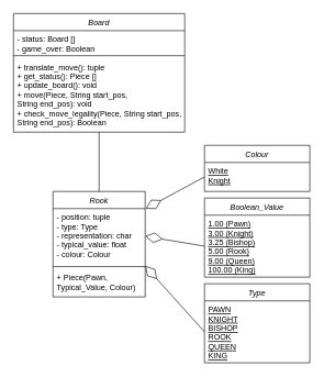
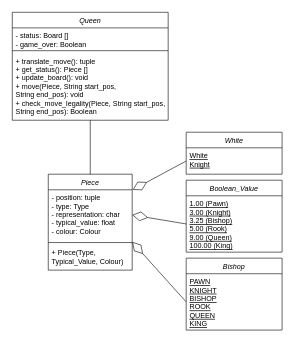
  <mxCell id="0" />
  <mxCell id="1" parent="0" />
- <mxCell id="2" value="Type" style="swimlane;fontStyle=2;align=center;verticalAlign=top;childLayout=stackLayout;horizontal=1;startSize=26;horizontalStack=0;resizeParent=1;resizeLast=0;collapsible=1;marginBottom=0;rounded=0;shadow=0;strokeWidth=1;" vertex="1" parent="1"><mxGeometry x="310" y="430" width="160" height="120" as="geometry"><mxRectangle x="230" y="140" width="160" height="26" as="alternateBounds" /></mxGeometry></mxCell>
+ <mxCell id="2" value="Bishop" style="swimlane;fontStyle=2;align=center;verticalAlign=top;childLayout=stackLayout;horizontal=1;startSize=26;horizontalStack=0;resizeParent=1;resizeLast=0;collapsible=1;marginBottom=0;rounded=0;shadow=0;strokeWidth=1;" vertex="1" parent="1"><mxGeometry x="310" y="430" width="160" height="120" as="geometry"><mxRectangle x="230" y="140" width="160" height="26" as="alternateBounds" /></mxGeometry></mxCell>
  <mxCell id="3" value="PAWN&#10;KNIGHT&#10;BISHOP&#10;ROOK&#10;QUEEN&#10;KING" style="text;align=left;verticalAlign=top;spacingLeft=4;spacingRight=4;overflow=hidden;rotatable=0;points=[[0,0.5],[1,0.5]];portConstraint=eastwest;fontStyle=4" vertex="1" parent="2"><mxGeometry y="26" width="160" height="94" as="geometry" /></mxCell>
- <mxCell id="4" value="Board" style="swimlane;fontStyle=2;align=center;verticalAlign=top;childLayout=stackLayout;horizontal=1;startSize=26;horizontalStack=0;resizeParent=1;resizeLast=0;collapsible=1;marginBottom=0;rounded=0;shadow=0;strokeWidth=1;" vertex="1" parent="1"><mxGeometry x="20" y="20" width="260" height="180" as="geometry"><mxRectangle x="230" y="140" width="160" height="26" as="alternateBounds" /></mxGeometry></mxCell>
+ <mxCell id="4" value="Queen" style="swimlane;fontStyle=2;align=center;verticalAlign=top;childLayout=stackLayout;horizontal=1;startSize=26;horizontalStack=0;resizeParent=1;resizeLast=0;collapsible=1;marginBottom=0;rounded=0;shadow=0;strokeWidth=1;" vertex="1" parent="1"><mxGeometry x="20" y="20" width="260" height="180" as="geometry"><mxRectangle x="230" y="140" width="160" height="26" as="alternateBounds" /></mxGeometry></mxCell>
  <mxCell id="5" value="- status: Board []&#10;- game_over: Boolean" style="text;align=left;verticalAlign=top;spacingLeft=4;spacingRight=4;overflow=hidden;rotatable=0;points=[[0,0.5],[1,0.5]];portConstraint=eastwest;" vertex="1" parent="4"><mxGeometry y="26" width="260" height="34" as="geometry" /></mxCell>
  <mxCell id="6" value="" style="line;html=1;strokeWidth=1;align=left;verticalAlign=middle;spacingTop=-1;spacingLeft=3;spacingRight=3;rotatable=0;labelPosition=right;points=[];portConstraint=eastwest;" vertex="1" parent="4"><mxGeometry y="60" width="260" height="8" as="geometry" /></mxCell>
  <mxCell id="7" value="+ translate_move(): tuple&#10;+ get_status(): Piece []&#10;+ update_board(): void&#10;+ move(Piece, String start_pos,&#10;String end_pos): void&#10;+ check_move_legality(Piece, String start_pos,&#10;String end_pos): Boolean" style="text;align=left;verticalAlign=top;spacingLeft=4;spacingRight=4;overflow=hidden;rotatable=0;points=[[0,0.5],[1,0.5]];portConstraint=eastwest;" vertex="1" parent="4"><mxGeometry y="68" width="260" height="102" as="geometry" /></mxCell>
- <mxCell id="8" value="Colour" style="swimlane;fontStyle=2;align=center;verticalAlign=top;childLayout=stackLayout;horizontal=1;startSize=26;horizontalStack=0;resizeParent=1;resizeLast=0;collapsible=1;marginBottom=0;rounded=0;shadow=0;strokeWidth=1;" vertex="1" parent="1"><mxGeometry x="310" y="220" width="160" height="70" as="geometry"><mxRectangle x="230" y="140" width="160" height="26" as="alternateBounds" /></mxGeometry></mxCell>
+ <mxCell id="8" value="White" style="swimlane;fontStyle=2;align=center;verticalAlign=top;childLayout=stackLayout;horizontal=1;startSize=26;horizontalStack=0;resizeParent=1;resizeLast=0;collapsible=1;marginBottom=0;rounded=0;shadow=0;strokeWidth=1;" vertex="1" parent="1"><mxGeometry x="310" y="220" width="160" height="70" as="geometry"><mxRectangle x="230" y="140" width="160" height="26" as="alternateBounds" /></mxGeometry></mxCell>
  <mxCell id="9" value="White&#10;Knight" style="text;align=left;verticalAlign=top;spacingLeft=4;spacingRight=4;overflow=hidden;rotatable=0;points=[[0,0.5],[1,0.5]];portConstraint=eastwest;fontStyle=4" vertex="1" parent="8"><mxGeometry y="26" width="160" height="44" as="geometry" /></mxCell>
  <mxCell id="10" value="Boolean_Value" style="swimlane;fontStyle=2;align=center;verticalAlign=top;childLayout=stackLayout;horizontal=1;startSize=26;horizontalStack=0;resizeParent=1;resizeLast=0;collapsible=1;marginBottom=0;rounded=0;shadow=0;strokeWidth=1;" vertex="1" parent="1"><mxGeometry x="310" y="300" width="160" height="120" as="geometry"><mxRectangle x="230" y="140" width="160" height="26" as="alternateBounds" /></mxGeometry></mxCell>
  <mxCell id="11" value="1.00 (Pawn)&#10;3.00 (Knight)&#10;3.25 (Bishop)&#10;5.00 (Rook)&#10;9.00 (Queen)&#10;100.00 (King)" style="text;align=left;verticalAlign=top;spacingLeft=4;spacingRight=4;overflow=hidden;rotatable=0;points=[[0,0.5],[1,0.5]];portConstraint=eastwest;fontStyle=4" vertex="1" parent="10"><mxGeometry y="26" width="160" height="94" as="geometry" /></mxCell>
- <mxCell id="12" value="Rook" style="swimlane;fontStyle=2;align=center;verticalAlign=top;childLayout=stackLayout;horizontal=1;startSize=26;horizontalStack=0;resizeParent=1;resizeLast=0;collapsible=1;marginBottom=0;rounded=0;shadow=0;strokeWidth=1;" vertex="1" parent="1"><mxGeometry x="80" y="290" width="140" height="160" as="geometry"><mxRectangle x="230" y="140" width="160" height="26" as="alternateBounds" /></mxGeometry></mxCell>
+ <mxCell id="12" value="Piece" style="swimlane;fontStyle=2;align=center;verticalAlign=top;childLayout=stackLayout;horizontal=1;startSize=26;horizontalStack=0;resizeParent=1;resizeLast=0;collapsible=1;marginBottom=0;rounded=0;shadow=0;strokeWidth=1;" vertex="1" parent="1"><mxGeometry x="80" y="290" width="140" height="160" as="geometry"><mxRectangle x="230" y="140" width="160" height="26" as="alternateBounds" /></mxGeometry></mxCell>
  <mxCell id="13" value="- position: tuple&#10;- type: Type&#10;- representation: char&#10;- typical_value: float&#10;- colour: Colour" style="text;align=left;verticalAlign=top;spacingLeft=4;spacingRight=4;overflow=hidden;rotatable=0;points=[[0,0.5],[1,0.5]];portConstraint=eastwest;" vertex="1" parent="12"><mxGeometry y="26" width="140" height="84" as="geometry" /></mxCell>
  <mxCell id="14" value="" style="line;html=1;strokeWidth=1;align=left;verticalAlign=middle;spacingTop=-1;spacingLeft=3;spacingRight=3;rotatable=0;labelPosition=right;points=[];portConstraint=eastwest;" vertex="1" parent="12"><mxGeometry y="110" width="140" height="8" as="geometry" /></mxCell>
- <mxCell id="15" value="+ Piece(Pawn,&#10;Typical_Value, Colour)" style="text;align=left;verticalAlign=top;spacingLeft=4;spacingRight=4;overflow=hidden;rotatable=0;points=[[0,0.5],[1,0.5]];portConstraint=eastwest;" vertex="1" parent="12"><mxGeometry y="118" width="140" height="42" as="geometry" /></mxCell>
+ <mxCell id="15" value="+ Piece(Type,&#10;Typical_Value, Colour)" style="text;align=left;verticalAlign=top;spacingLeft=4;spacingRight=4;overflow=hidden;rotatable=0;points=[[0,0.5],[1,0.5]];portConstraint=eastwest;" vertex="1" parent="12"><mxGeometry y="118" width="140" height="42" as="geometry" /></mxCell>
  <mxCell id="16" value="" style="endArrow=none;html=1;rounded=0;entryX=0.5;entryY=0;entryDx=0;entryDy=0;exitX=0.5;exitY=1;exitDx=0;exitDy=0;" edge="1" parent="1" source="4" target="12"><mxGeometry width="50" height="50" relative="1" as="geometry"><mxPoint x="200" y="250" as="sourcePoint" /><mxPoint x="390" y="230" as="targetPoint" /></mxGeometry></mxCell>
  <mxCell id="17" value="" style="endArrow=diamondThin;endFill=0;endSize=24;html=1;rounded=0;exitX=0;exitY=0.5;exitDx=0;exitDy=0;" edge="1" parent="1" source="3"><mxGeometry width="160" relative="1" as="geometry"><mxPoint x="310" y="390" as="sourcePoint" /><mxPoint x="220" y="403" as="targetPoint" /></mxGeometry></mxCell>
  <mxCell id="18" value="" style="endArrow=diamondThin;endFill=0;endSize=24;html=1;rounded=0;exitX=0;exitY=0.5;exitDx=0;exitDy=0;entryX=1.006;entryY=0;entryDx=0;entryDy=0;entryPerimeter=0;" edge="1" parent="1" source="9" target="13"><mxGeometry width="160" relative="1" as="geometry"><mxPoint x="600" y="380" as="sourcePoint" /><mxPoint x="240" y="330" as="targetPoint" /></mxGeometry></mxCell>
  <mxCell id="19" value="" style="endArrow=diamondThin;endFill=0;endSize=24;html=1;rounded=0;exitX=0;exitY=0.5;exitDx=0;exitDy=0;entryX=1;entryY=0.5;entryDx=0;entryDy=0;" edge="1" parent="1" source="11" target="13"><mxGeometry width="160" relative="1" as="geometry"><mxPoint x="610" y="475" as="sourcePoint" /><mxPoint x="520" y="375" as="targetPoint" /></mxGeometry></mxCell>
